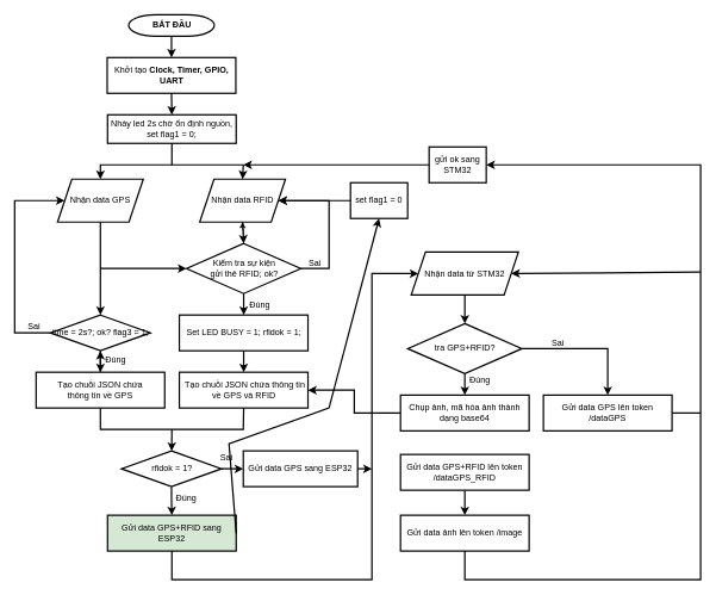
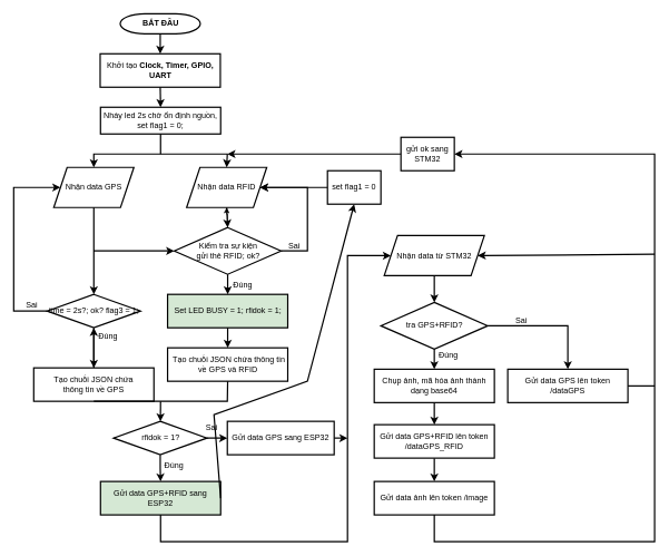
  <mxCell id="0" />
  <mxCell id="1" parent="0" />
  <mxCell id="2" value="&lt;b&gt;BẮT ĐẦU&lt;/b&gt;" style="shape=mxgraph.flowchart.terminator;strokeWidth=2;gradientColor=none;gradientDirection=north;fontStyle=0;html=1;" parent="1" vertex="1"><mxGeometry x="179.5" y="20" width="120" height="30" as="geometry" /></mxCell>
  <mxCell id="3" value="Sai&lt;br&gt;" style="text;fontStyle=0;html=1;strokeColor=none;gradientColor=none;fillColor=none;strokeWidth=2;align=center;" parent="1" vertex="1"><mxGeometry x="27" y="443" width="40" height="26" as="geometry" /></mxCell>
  <mxCell id="4" value="Khởi tạo &lt;b&gt;Clock, Timer, GPIO, UART&lt;/b&gt;" style="rounded=0;whiteSpace=wrap;html=1;strokeWidth=2;" parent="1" vertex="1"><mxGeometry x="149.5" y="80" width="180" height="50" as="geometry" /></mxCell>
  <mxCell id="5" value="Nháy led 2s chờ ổn định nguồn,&lt;br&gt;set flag1 = 0;" style="rounded=0;whiteSpace=wrap;html=1;strokeWidth=2;" parent="1" vertex="1"><mxGeometry x="150" y="160" width="180" height="40" as="geometry" /></mxCell>
  <mxCell id="6" value="&amp;nbsp;Tạo chuỗi JSON chứa thông tin về GPS và RFID" style="rounded=0;whiteSpace=wrap;html=1;strokeWidth=2;" parent="1" vertex="1"><mxGeometry x="250.5" y="520" width="180" height="50" as="geometry" /></mxCell>
  <mxCell id="7" value="Đúng" style="text;fontStyle=0;html=1;strokeColor=none;gradientColor=none;fillColor=none;strokeWidth=2;" parent="1" vertex="1"><mxGeometry x="145" y="489" width="40" height="26" as="geometry" /></mxCell>
  <mxCell id="8" value="" style="endArrow=classic;html=1;rounded=1;exitX=0.5;exitY=1;exitDx=0;exitDy=0;exitPerimeter=0;entryX=0.5;entryY=0;entryDx=0;entryDy=0;strokeWidth=2;" parent="1" source="2" target="4" edge="1"><mxGeometry width="50" height="50" relative="1" as="geometry"><mxPoint x="210" y="260" as="sourcePoint" /><mxPoint x="260" y="210" as="targetPoint" /></mxGeometry></mxCell>
  <mxCell id="9" value="" style="endArrow=classic;html=1;rounded=1;exitX=0.5;exitY=1;exitDx=0;exitDy=0;entryX=0.5;entryY=0;entryDx=0;entryDy=0;strokeWidth=2;" parent="1" source="4" target="5" edge="1"><mxGeometry width="50" height="50" relative="1" as="geometry"><mxPoint x="210" y="260" as="sourcePoint" /><mxPoint x="260" y="210" as="targetPoint" /></mxGeometry></mxCell>
  <mxCell id="10" value="Nhận data GPS" style="shape=parallelogram;perimeter=parallelogramPerimeter;whiteSpace=wrap;html=1;fixedSize=1;strokeWidth=2;" parent="1" vertex="1"><mxGeometry x="80" y="250" width="120" height="60" as="geometry" /></mxCell>
  <mxCell id="11" value="Nhận data RFID" style="shape=parallelogram;perimeter=parallelogramPerimeter;whiteSpace=wrap;html=1;fixedSize=1;strokeWidth=2;" parent="1" vertex="1"><mxGeometry x="279" y="250" width="120" height="60" as="geometry" /></mxCell>
  <mxCell id="12" value="" style="edgeStyle=orthogonalEdgeStyle;rounded=0;orthogonalLoop=1;jettySize=auto;html=1;" edge="1" parent="1" source="13" target="11"><mxGeometry relative="1" as="geometry" /></mxCell>
  <mxCell id="13" value="Kiểm tra sự kiện &lt;br&gt;gửi thẻ RFID; ok?" style="shape=mxgraph.flowchart.decision;strokeWidth=2;gradientColor=none;gradientDirection=north;fontStyle=0;html=1;" parent="1" vertex="1"><mxGeometry x="260.5" y="340" width="160" height="70" as="geometry" /></mxCell>
  <mxCell id="14" value="" style="endArrow=classic;startArrow=classic;html=1;rounded=0;exitX=0.5;exitY=0;exitDx=0;exitDy=0;entryX=0.5;entryY=0;entryDx=0;entryDy=0;strokeWidth=2;" parent="1" source="10" target="11" edge="1"><mxGeometry width="50" height="50" relative="1" as="geometry"><mxPoint x="160" y="280" as="sourcePoint" /><mxPoint x="210" y="230" as="targetPoint" /><Array as="points"><mxPoint x="140" y="230" /><mxPoint x="240" y="230" /><mxPoint x="340" y="230" /></Array></mxGeometry></mxCell>
  <mxCell id="15" value="" style="endArrow=classic;html=1;rounded=0;entryX=0.5;entryY=0;entryDx=0;entryDy=0;entryPerimeter=0;exitX=0.5;exitY=1;exitDx=0;exitDy=0;strokeWidth=2;" parent="1" source="11" target="13" edge="1"><mxGeometry width="50" height="50" relative="1" as="geometry"><mxPoint x="280" y="350" as="sourcePoint" /><mxPoint x="330" y="300" as="targetPoint" /></mxGeometry></mxCell>
  <mxCell id="16" value="" style="endArrow=classic;html=1;rounded=0;exitX=1;exitY=0.5;exitDx=0;exitDy=0;exitPerimeter=0;entryX=1;entryY=0.5;entryDx=0;entryDy=0;strokeWidth=2;" parent="1" source="13" target="11" edge="1"><mxGeometry width="50" height="50" relative="1" as="geometry"><mxPoint x="280" y="420" as="sourcePoint" /><mxPoint x="330" y="370" as="targetPoint" /><Array as="points"><mxPoint x="460" y="375" /><mxPoint x="460" y="280" /></Array></mxGeometry></mxCell>
  <mxCell id="17" value="" style="endArrow=classic;startArrow=classic;html=1;rounded=0;entryX=0;entryY=0.5;entryDx=0;entryDy=0;entryPerimeter=0;exitX=0.5;exitY=0;exitDx=0;exitDy=0;exitPerimeter=0;strokeWidth=2;" parent="1" source="20" target="13" edge="1"><mxGeometry width="50" height="50" relative="1" as="geometry"><mxPoint x="140" y="410" as="sourcePoint" /><mxPoint x="200" y="330" as="targetPoint" /><Array as="points"><mxPoint x="140" y="310" /><mxPoint x="140" y="375" /></Array></mxGeometry></mxCell>
  <mxCell id="18" value="" style="edgeStyle=orthogonalEdgeStyle;rounded=0;orthogonalLoop=1;jettySize=auto;html=1;strokeWidth=2;" edge="1" parent="1" source="19" target="20"><mxGeometry relative="1" as="geometry" /></mxCell>
- <mxCell id="19" value="Tạo chuỗi JSON chứa &lt;br&gt;thông tin về GPS" style="rounded=0;whiteSpace=wrap;html=1;strokeWidth=2;" parent="1" vertex="1"><mxGeometry x="50" y="520" width="180" height="50" as="geometry" /></mxCell>
+ <mxCell id="19" value="Tạo chuỗi JSON chứa &lt;br&gt;thông tin về GPS" style="rounded=0;whiteSpace=wrap;html=1;strokeWidth=2;" parent="1" vertex="1"><mxGeometry x="50" y="550" width="180" height="50" as="geometry" /></mxCell>
  <mxCell id="20" value="time = 2s?; ok? flag3 = 1;" style="shape=mxgraph.flowchart.decision;strokeWidth=2;gradientColor=none;gradientDirection=north;fontStyle=0;html=1;" parent="1" vertex="1"><mxGeometry x="70" y="440" width="140" height="50" as="geometry" /></mxCell>
  <mxCell id="21" value="" style="endArrow=classic;html=1;rounded=0;exitX=0.5;exitY=1;exitDx=0;exitDy=0;exitPerimeter=0;entryX=0.5;entryY=0;entryDx=0;entryDy=0;strokeWidth=2;" parent="1" source="20" target="19" edge="1"><mxGeometry width="50" height="50" relative="1" as="geometry"><mxPoint x="150" y="520" as="sourcePoint" /><mxPoint x="200" y="470" as="targetPoint" /></mxGeometry></mxCell>
  <mxCell id="22" value="" style="endArrow=classic;html=1;rounded=0;exitX=0;exitY=0.5;exitDx=0;exitDy=0;exitPerimeter=0;entryX=0;entryY=0.5;entryDx=0;entryDy=0;strokeWidth=2;" parent="1" source="20" target="10" edge="1"><mxGeometry width="50" height="50" relative="1" as="geometry"><mxPoint x="150" y="380" as="sourcePoint" /><mxPoint x="200" y="330" as="targetPoint" /><Array as="points"><mxPoint x="20" y="465" /><mxPoint x="20" y="280" /></Array></mxGeometry></mxCell>
  <mxCell id="23" value="Sai&lt;br&gt;" style="text;fontStyle=0;html=1;strokeColor=none;gradientColor=none;fillColor=none;strokeWidth=2;align=center;" parent="1" vertex="1"><mxGeometry x="419.5" y="353" width="40" height="26" as="geometry" /></mxCell>
  <mxCell id="24" value="Đúng" style="text;fontStyle=0;html=1;strokeColor=none;gradientColor=none;fillColor=none;strokeWidth=2;" parent="1" vertex="1"><mxGeometry x="346.5" y="412" width="40" height="26" as="geometry" /></mxCell>
- <mxCell id="25" value="Set LED BUSY = 1; rfidok = 1;" style="rounded=0;whiteSpace=wrap;html=1;strokeWidth=2;" parent="1" vertex="1"><mxGeometry x="250.5" y="440" width="180" height="50" as="geometry" /></mxCell>
+ <mxCell id="25" value="Set LED BUSY = 1; rfidok = 1;" style="rounded=0;whiteSpace=wrap;html=1;strokeWidth=2;fillColor=#d5e8d4;" parent="1" vertex="1"><mxGeometry x="250.5" y="440" width="180" height="50" as="geometry" /></mxCell>
  <mxCell id="26" value="" style="endArrow=classic;html=1;rounded=0;strokeWidth=2;exitX=0.5;exitY=1;exitDx=0;exitDy=0;exitPerimeter=0;entryX=0.5;entryY=0;entryDx=0;entryDy=0;" parent="1" source="13" target="25" edge="1"><mxGeometry width="50" height="50" relative="1" as="geometry"><mxPoint x="110" y="480" as="sourcePoint" /><mxPoint x="160" y="430" as="targetPoint" /></mxGeometry></mxCell>
  <mxCell id="27" value="" style="endArrow=classic;html=1;rounded=0;strokeWidth=2;exitX=0.5;exitY=1;exitDx=0;exitDy=0;entryX=0.5;entryY=0;entryDx=0;entryDy=0;" parent="1" source="25" target="6" edge="1"><mxGeometry width="50" height="50" relative="1" as="geometry"><mxPoint x="110" y="480" as="sourcePoint" /><mxPoint x="160" y="430" as="targetPoint" /></mxGeometry></mxCell>
  <mxCell id="28" value="" style="edgeStyle=orthogonalEdgeStyle;rounded=0;orthogonalLoop=1;jettySize=auto;html=1;strokeWidth=2;" parent="1" source="29" target="32" edge="1"><mxGeometry relative="1" as="geometry" /></mxCell>
  <mxCell id="29" value="Nhận data từ STM32" style="shape=parallelogram;perimeter=parallelogramPerimeter;whiteSpace=wrap;html=1;fixedSize=1;strokeWidth=2;" parent="1" vertex="1"><mxGeometry x="575" y="352" width="150" height="60" as="geometry" /></mxCell>
  <mxCell id="30" value="" style="endArrow=classic;html=1;rounded=0;strokeWidth=2;entryX=0;entryY=0.5;entryDx=0;entryDy=0;exitX=0.5;exitY=1;exitDx=0;exitDy=0;" parent="1" source="48" target="29" edge="1"><mxGeometry width="50" height="50" relative="1" as="geometry"><mxPoint x="240" y="600" as="sourcePoint" /><mxPoint x="250" y="500" as="targetPoint" /><Array as="points"><mxPoint x="240" y="810" /><mxPoint x="500" y="810" /><mxPoint x="520" y="810" /><mxPoint x="520" y="382" /></Array></mxGeometry></mxCell>
  <mxCell id="31" value="" style="edgeStyle=orthogonalEdgeStyle;rounded=0;orthogonalLoop=1;jettySize=auto;html=1;strokeWidth=2;" parent="1" source="32" target="34" edge="1"><mxGeometry relative="1" as="geometry" /></mxCell>
  <mxCell id="32" value="tra GPS+RFID?" style="shape=mxgraph.flowchart.decision;strokeWidth=2;gradientColor=none;gradientDirection=north;fontStyle=0;html=1;" parent="1" vertex="1"><mxGeometry x="570" y="452" width="160" height="70" as="geometry" /></mxCell>
- <mxCell id="33" value="" style="edgeStyle=orthogonalEdgeStyle;rounded=0;orthogonalLoop=1;jettySize=auto;html=1;strokeWidth=2;" parent="1" source="34" target="6" edge="1"><mxGeometry relative="1" as="geometry" /></mxCell>
+ <mxCell id="33" value="" style="edgeStyle=orthogonalEdgeStyle;rounded=0;orthogonalLoop=1;jettySize=auto;html=1;strokeWidth=2;" parent="1" source="34" target="40" edge="1"><mxGeometry relative="1" as="geometry" /></mxCell>
  <mxCell id="34" value="Chụp ảnh, mã hóa ảnh thành dạng base64" style="rounded=0;whiteSpace=wrap;html=1;strokeWidth=2;" parent="1" vertex="1"><mxGeometry x="560" y="552" width="180" height="50" as="geometry" /></mxCell>
  <mxCell id="35" value="Gửi data GPS lên token /dataGPS" style="rounded=0;whiteSpace=wrap;html=1;strokeWidth=2;" parent="1" vertex="1"><mxGeometry x="760" y="552" width="180" height="50" as="geometry" /></mxCell>
  <mxCell id="36" value="" style="endArrow=classic;html=1;rounded=0;strokeWidth=2;exitX=1;exitY=0.5;exitDx=0;exitDy=0;exitPerimeter=0;entryX=0.5;entryY=0;entryDx=0;entryDy=0;" parent="1" source="32" target="35" edge="1"><mxGeometry width="50" height="50" relative="1" as="geometry"><mxPoint x="550" y="552" as="sourcePoint" /><mxPoint x="600" y="502" as="targetPoint" /><Array as="points"><mxPoint x="850" y="487" /></Array></mxGeometry></mxCell>
  <mxCell id="37" value="Sai&lt;br&gt;" style="text;fontStyle=0;html=1;strokeColor=none;gradientColor=none;fillColor=none;strokeWidth=2;align=center;" parent="1" vertex="1"><mxGeometry x="760" y="466" width="40" height="26" as="geometry" /></mxCell>
  <mxCell id="38" value="Đúng" style="text;fontStyle=0;html=1;strokeColor=none;gradientColor=none;fillColor=none;strokeWidth=2;" parent="1" vertex="1"><mxGeometry x="655" y="518" width="40" height="26" as="geometry" /></mxCell>
  <mxCell id="39" value="" style="edgeStyle=orthogonalEdgeStyle;rounded=0;orthogonalLoop=1;jettySize=auto;html=1;strokeWidth=2;" parent="1" source="40" target="41" edge="1"><mxGeometry relative="1" as="geometry" /></mxCell>
  <mxCell id="40" value="Gửi data GPS+RFID lên token /dataGPS_RFID" style="rounded=0;whiteSpace=wrap;html=1;strokeWidth=2;" parent="1" vertex="1"><mxGeometry x="560" y="635" width="180" height="50" as="geometry" /></mxCell>
  <mxCell id="41" value="Gửi data ảnh lên token /image" style="rounded=0;whiteSpace=wrap;html=1;strokeWidth=2;" parent="1" vertex="1"><mxGeometry x="560" y="720" width="180" height="50" as="geometry" /></mxCell>
  <mxCell id="42" value="" style="edgeStyle=orthogonalEdgeStyle;rounded=0;orthogonalLoop=1;jettySize=auto;html=1;strokeWidth=2;" parent="1" source="44" target="48" edge="1"><mxGeometry relative="1" as="geometry" /></mxCell>
  <mxCell id="43" value="" style="edgeStyle=orthogonalEdgeStyle;rounded=0;orthogonalLoop=1;jettySize=auto;html=1;strokeWidth=2;" parent="1" source="44" target="49" edge="1"><mxGeometry relative="1" as="geometry" /></mxCell>
  <mxCell id="44" value="rfidok = 1?" style="shape=mxgraph.flowchart.decision;strokeWidth=2;gradientColor=none;gradientDirection=north;fontStyle=0;html=1;" parent="1" vertex="1"><mxGeometry x="169.5" y="630" width="140" height="50" as="geometry" /></mxCell>
  <mxCell id="45" value="" style="endArrow=none;html=1;rounded=0;strokeWidth=2;exitX=0.5;exitY=1;exitDx=0;exitDy=0;entryX=0.5;entryY=1;entryDx=0;entryDy=0;" parent="1" source="19" target="6" edge="1"><mxGeometry width="50" height="50" relative="1" as="geometry"><mxPoint x="180" y="630" as="sourcePoint" /><mxPoint x="230" y="580" as="targetPoint" /><Array as="points"><mxPoint x="140" y="600" /><mxPoint x="240" y="600" /><mxPoint x="340" y="600" /></Array></mxGeometry></mxCell>
  <mxCell id="46" value="" style="endArrow=classic;html=1;rounded=0;strokeWidth=2;" parent="1" target="44" edge="1"><mxGeometry width="50" height="50" relative="1" as="geometry"><mxPoint x="240" y="600" as="sourcePoint" /><mxPoint x="320" y="600" as="targetPoint" /></mxGeometry></mxCell>
  <mxCell id="47" value="Đúng" style="text;fontStyle=0;html=1;strokeColor=none;gradientColor=none;fillColor=none;strokeWidth=2;" parent="1" vertex="1"><mxGeometry x="244" y="683" width="40" height="26" as="geometry" /></mxCell>
  <mxCell id="48" value="Gửi data GPS+RFID sang ESP32" style="rounded=0;whiteSpace=wrap;html=1;strokeWidth=2;fillColor=#d5e8d4;" parent="1" vertex="1"><mxGeometry x="150" y="720" width="180" height="50" as="geometry" /></mxCell>
  <mxCell id="49" value="Gửi data GPS sang ESP32" style="rounded=0;whiteSpace=wrap;html=1;strokeWidth=2;" parent="1" vertex="1"><mxGeometry x="340" y="630" width="160" height="50" as="geometry" /></mxCell>
  <mxCell id="50" value="" style="endArrow=classic;html=1;rounded=0;strokeWidth=2;exitX=1;exitY=0.5;exitDx=0;exitDy=0;" parent="1" source="49" edge="1"><mxGeometry width="50" height="50" relative="1" as="geometry"><mxPoint x="330" y="590" as="sourcePoint" /><mxPoint x="520" y="655" as="targetPoint" /></mxGeometry></mxCell>
  <mxCell id="51" value="Sai" style="text;fontStyle=0;html=1;strokeColor=none;gradientColor=none;fillColor=none;strokeWidth=2;" parent="1" vertex="1"><mxGeometry x="305.5" y="626" width="40" height="26" as="geometry" /></mxCell>
  <mxCell id="52" value="gửi ok sang STM32" style="rounded=0;whiteSpace=wrap;html=1;strokeWidth=2;" parent="1" vertex="1"><mxGeometry x="600" y="205" width="80" height="50" as="geometry" /></mxCell>
  <mxCell id="53" value="" style="endArrow=classic;html=1;rounded=0;strokeWidth=2;exitX=0;exitY=0.5;exitDx=0;exitDy=0;" parent="1" source="52" edge="1"><mxGeometry width="50" height="50" relative="1" as="geometry"><mxPoint x="510" y="570" as="sourcePoint" /><mxPoint x="340" y="230" as="targetPoint" /></mxGeometry></mxCell>
  <mxCell id="54" value="" style="endArrow=classic;html=1;rounded=0;strokeWidth=2;exitX=0.5;exitY=1;exitDx=0;exitDy=0;entryX=1;entryY=0.5;entryDx=0;entryDy=0;" parent="1" source="41" target="52" edge="1"><mxGeometry width="50" height="50" relative="1" as="geometry"><mxPoint x="580" y="530" as="sourcePoint" /><mxPoint x="630" y="480" as="targetPoint" /><Array as="points"><mxPoint x="650" y="810" /><mxPoint x="980" y="810" /><mxPoint x="980" y="230" /></Array></mxGeometry></mxCell>
  <mxCell id="55" value="" style="endArrow=classic;html=1;rounded=0;strokeWidth=2;entryX=1;entryY=0.5;entryDx=0;entryDy=0;" parent="1" target="29" edge="1"><mxGeometry width="50" height="50" relative="1" as="geometry"><mxPoint x="980" y="380" as="sourcePoint" /><mxPoint x="580" y="440" as="targetPoint" /></mxGeometry></mxCell>
  <mxCell id="56" value="" style="endArrow=none;html=1;rounded=0;exitX=1;exitY=0.5;exitDx=0;exitDy=0;strokeWidth=2;" parent="1" source="35" edge="1"><mxGeometry width="50" height="50" relative="1" as="geometry"><mxPoint x="570" y="520" as="sourcePoint" /><mxPoint x="980" y="577" as="targetPoint" /></mxGeometry></mxCell>
  <mxCell id="57" value="" style="endArrow=none;html=1;rounded=0;entryX=0.5;entryY=1;entryDx=0;entryDy=0;strokeWidth=2;" parent="1" target="5" edge="1"><mxGeometry width="50" height="50" relative="1" as="geometry"><mxPoint x="240" y="230" as="sourcePoint" /><mxPoint x="320" y="210" as="targetPoint" /></mxGeometry></mxCell>
  <mxCell id="58" value="" style="edgeStyle=orthogonalEdgeStyle;rounded=0;orthogonalLoop=1;jettySize=auto;html=1;strokeWidth=2;" parent="1" source="59" target="11" edge="1"><mxGeometry relative="1" as="geometry" /></mxCell>
  <mxCell id="59" value="set flag1 = 0" style="rounded=0;whiteSpace=wrap;html=1;strokeWidth=2;" parent="1" vertex="1"><mxGeometry x="490" y="255" width="80" height="50" as="geometry" /></mxCell>
  <mxCell id="60" value="" style="endArrow=classic;html=1;rounded=0;strokeWidth=2;exitX=1;exitY=0.5;exitDx=0;exitDy=0;entryX=0.5;entryY=1;entryDx=0;entryDy=0;" edge="1" parent="1" source="48" target="59"><mxGeometry width="50" height="50" relative="1" as="geometry"><mxPoint x="530" y="560" as="sourcePoint" /><mxPoint x="420" y="600" as="targetPoint" /><Array as="points"><mxPoint x="320" y="620" /><mxPoint x="460" y="570" /></Array></mxGeometry></mxCell>
